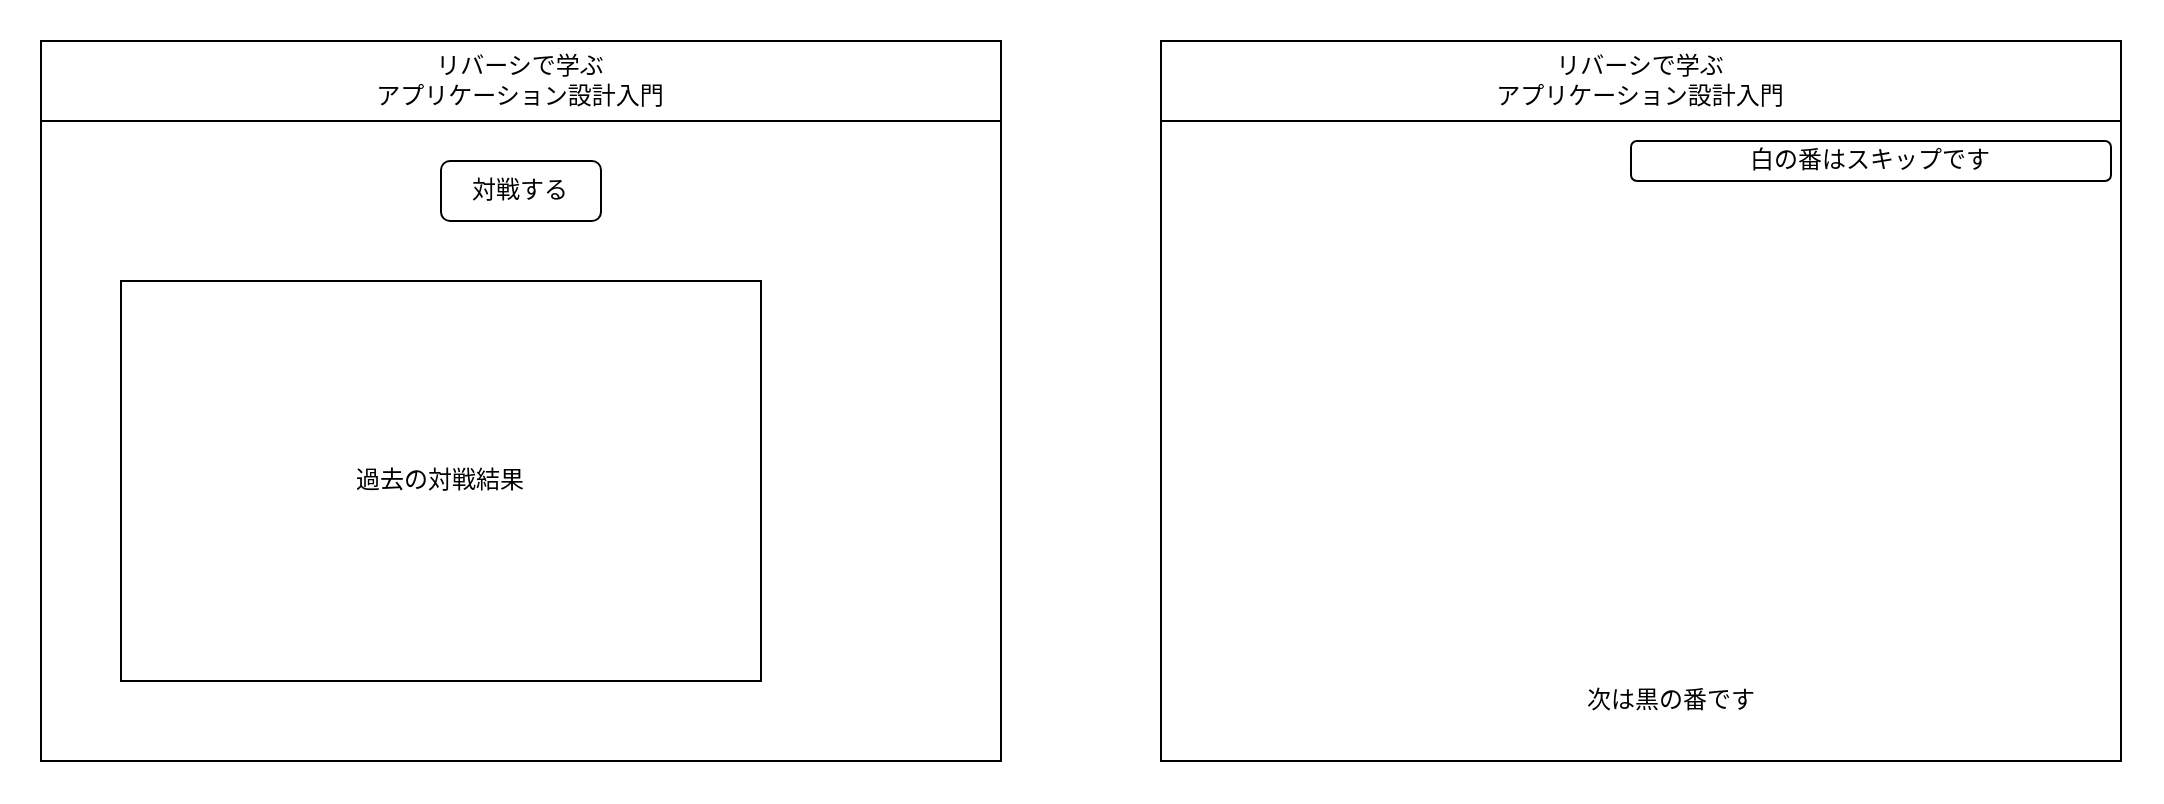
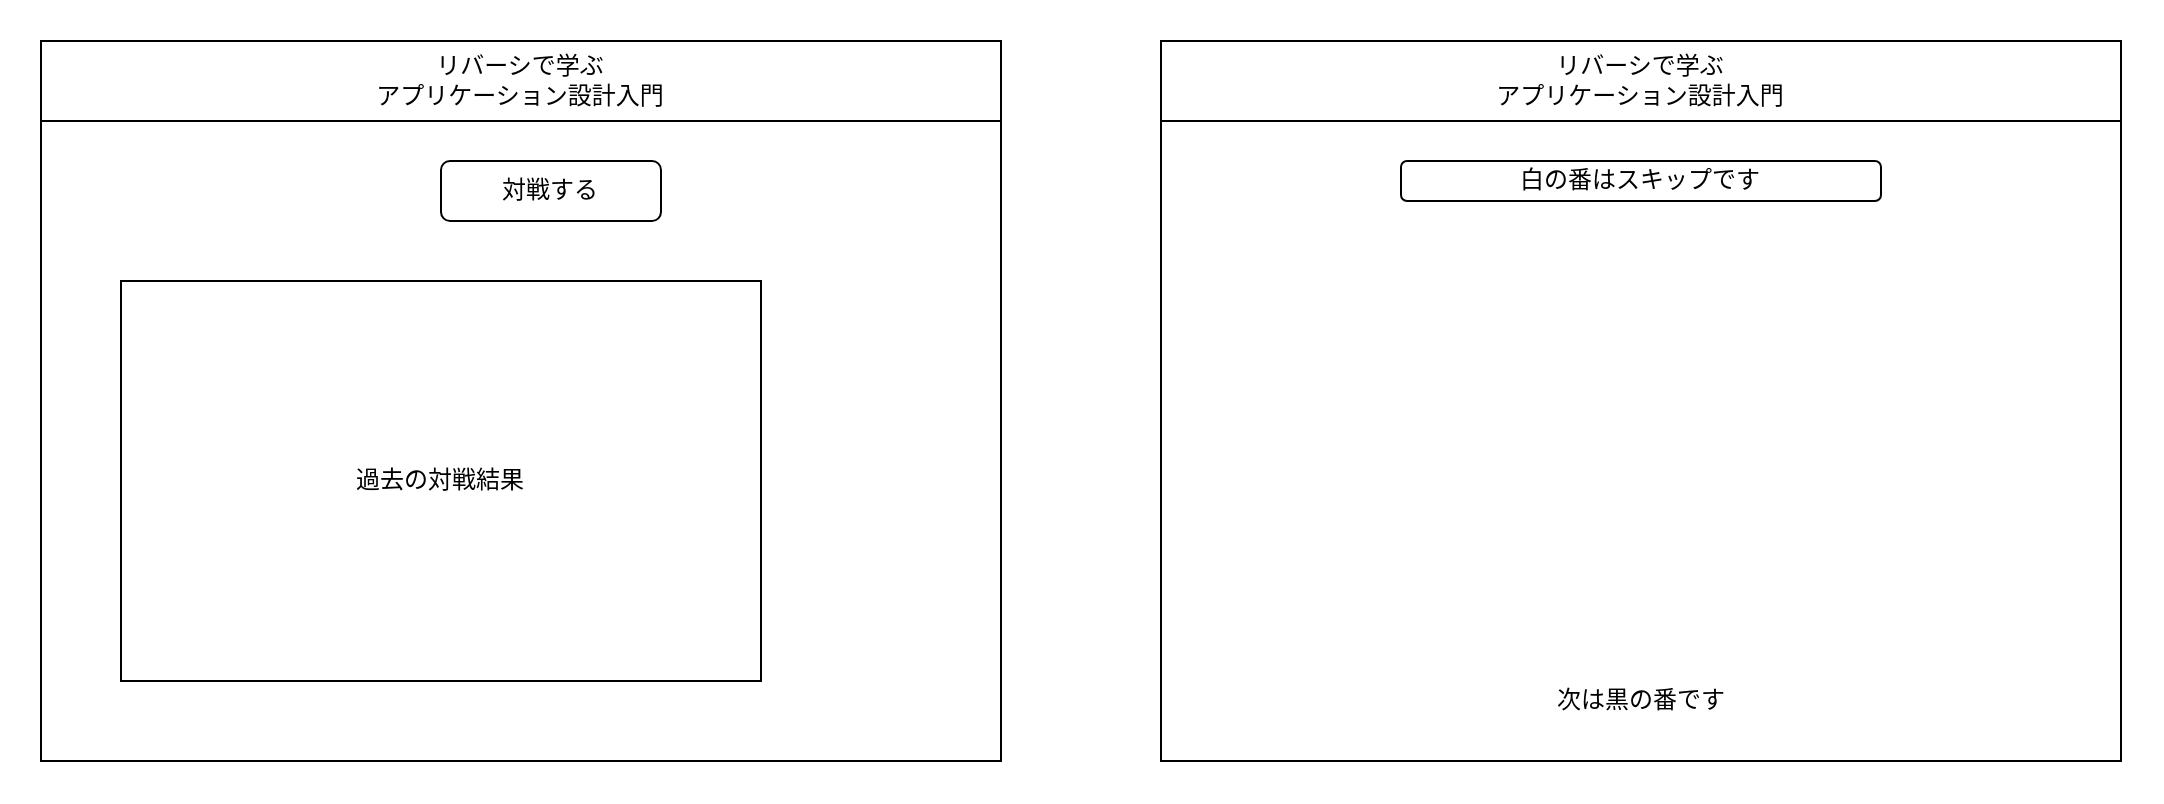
  <mxCell id="0" />
  <mxCell id="1" parent="0" />
  <mxCell id="2" value="" style="rounded=0;whiteSpace=wrap;html=1;fillColor=none;" parent="1" vertex="1"><mxGeometry x="20" y="20" width="480" height="360" as="geometry" /></mxCell>
  <mxCell id="3" value="リバーシで学ぶ&lt;br&gt;アプリケーション設計入門" style="rounded=0;whiteSpace=wrap;html=1;fillColor=none;" parent="1" vertex="1"><mxGeometry x="20" y="20" width="480" height="40" as="geometry" /></mxCell>
- <mxCell id="4" value="対戦する" style="rounded=1;whiteSpace=wrap;html=1;fillColor=none;" parent="1" vertex="1"><mxGeometry x="220" y="80" width="80" height="30" as="geometry" /></mxCell>
+ <mxCell id="4" value="対戦する" style="rounded=1;whiteSpace=wrap;html=1;fillColor=none;" parent="1" vertex="1"><mxGeometry x="220" y="80" width="110" height="30" as="geometry" /></mxCell>
  <mxCell id="5" value="過去の対戦結果" style="rounded=0;whiteSpace=wrap;html=1;fillColor=none;" parent="1" vertex="1"><mxGeometry x="60" y="140" width="320" height="200" as="geometry" /></mxCell>
  <mxCell id="6" value="" style="rounded=0;whiteSpace=wrap;html=1;fillColor=none;" parent="1" vertex="1"><mxGeometry x="580" y="20" width="480" height="360" as="geometry" /></mxCell>
  <mxCell id="7" value="リバーシで学ぶ&lt;br&gt;アプリケーション設計入門" style="rounded=0;whiteSpace=wrap;html=1;fillColor=none;" parent="1" vertex="1"><mxGeometry x="580" y="20" width="480" height="40" as="geometry" /></mxCell>
- <mxCell id="8" value="白の番はスキップです" style="rounded=1;whiteSpace=wrap;html=1;fillColor=none;" parent="1" vertex="1"><mxGeometry x="815" y="70" width="240" height="20" as="geometry" /></mxCell>
- <mxCell id="9" value="次は黒の番です" style="text;html=1;align=center;verticalAlign=middle;resizable=0;points=[];autosize=1;strokeColor=none;fillColor=none;" parent="1" vertex="1"><mxGeometry x="785" y="340" width="100" height="20" as="geometry" /></mxCell>
+ <mxCell id="8" value="白の番はスキップです" style="rounded=1;whiteSpace=wrap;html=1;fillColor=none;" parent="1" vertex="1"><mxGeometry x="700" y="80" width="240" height="20" as="geometry" /></mxCell>
+ <mxCell id="9" value="次は黒の番です" style="text;html=1;align=center;verticalAlign=middle;resizable=0;points=[];autosize=1;strokeColor=none;fillColor=none;" parent="1" vertex="1"><mxGeometry x="770" y="340" width="100" height="20" as="geometry" /></mxCell>
